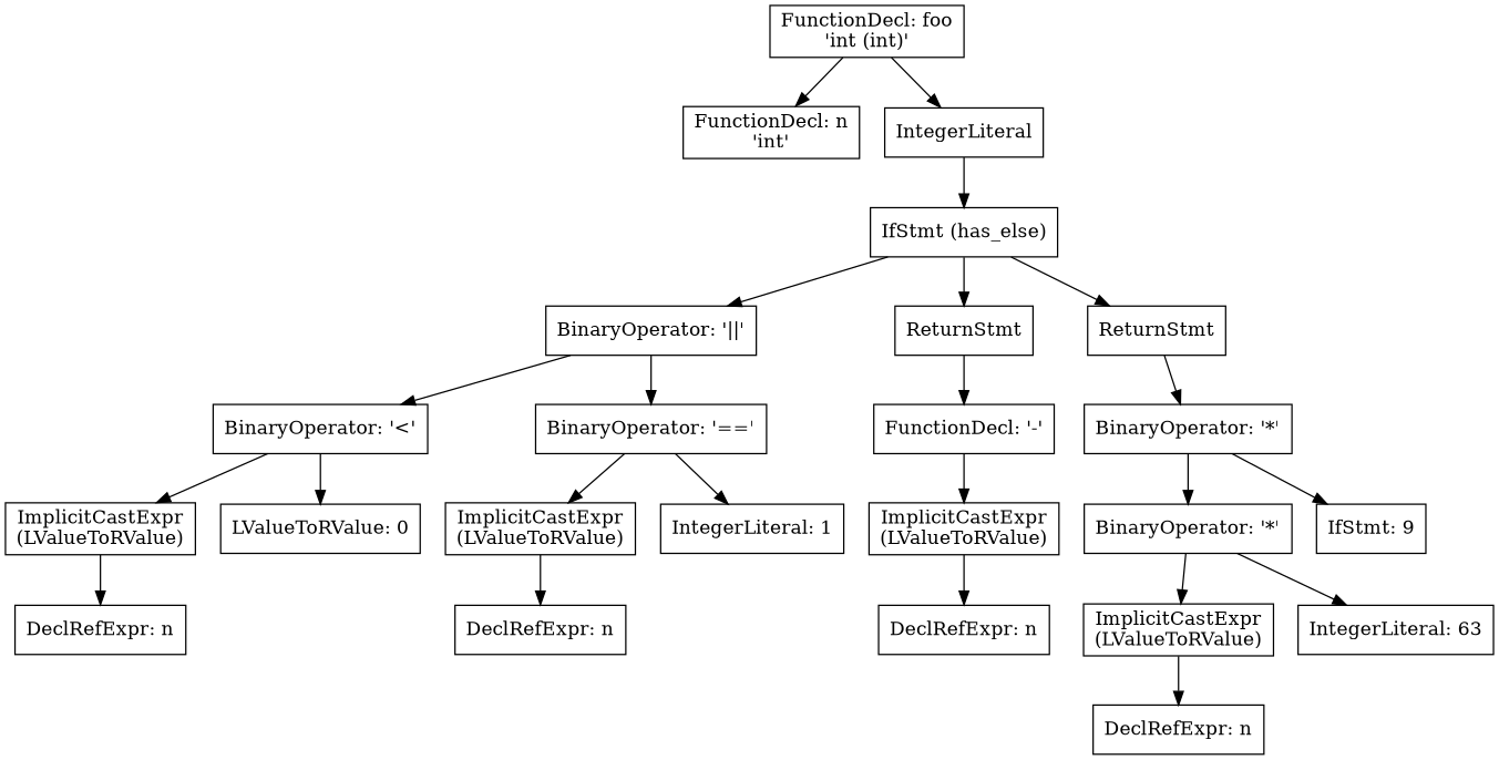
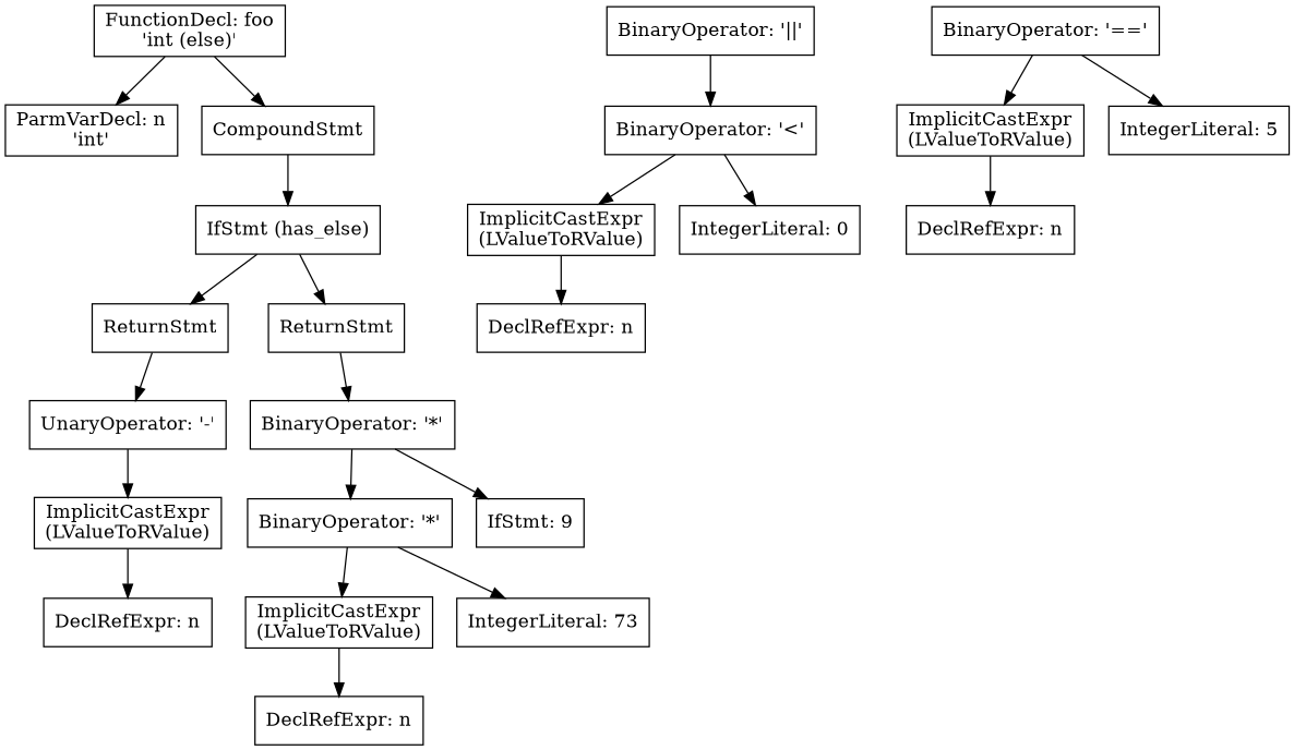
  digraph {
    node [shape=box]
-   n1 [label="FunctionDecl: foo\n'int (int)'"]
-   n2 [label="FunctionDecl: n\n'int'"]
-   n3 [label=IntegerLiteral]
+   n1 [label="FunctionDecl: foo\n'int (else)'"]
+   n2 [label="ParmVarDecl: n\n'int'"]
+   n3 [label=CompoundStmt]
    n4 [label="IfStmt (has_else)"]
    n5 [label="BinaryOperator: '||'"]
    n6 [label=ReturnStmt]
    n7 [label=ReturnStmt]
    n8 [label="BinaryOperator: '<'"]
    n9 [label="BinaryOperator: '=='"]
-   n10 [label="FunctionDecl: '-'"]
+   n10 [label="UnaryOperator: '-'"]
    n11 [label="BinaryOperator: '*'"]
    n12 [label="ImplicitCastExpr\n(LValueToRValue)"]
-   n13 [label="LValueToRValue: 0"]
+   n13 [label="IntegerLiteral: 0"]
    n14 [label="ImplicitCastExpr\n(LValueToRValue)"]
-   n15 [label="IntegerLiteral: 1"]
+   n15 [label="IntegerLiteral: 5"]
    n16 [label="DeclRefExpr: n"]
    n17 [label="DeclRefExpr: n"]
    n18 [label="ImplicitCastExpr\n(LValueToRValue)"]
    n19 [label="DeclRefExpr: n"]
    n20 [label="BinaryOperator: '*'"]
    n21 [label="IfStmt: 9"]
    n22 [label="ImplicitCastExpr\n(LValueToRValue)"]
-   n23 [label="IntegerLiteral: 63"]
+   n23 [label="IntegerLiteral: 73"]
    n24 [label="DeclRefExpr: n"]
    n1 -> n2
    n1 -> n3
    n3 -> n4
-   n4 -> n5
    n4 -> n6
    n4 -> n7
    n5 -> n8
-   n5 -> n9
    n6 -> n10
    n7 -> n11
    n8 -> n12
    n8 -> n13
    n9 -> n14
    n9 -> n15
    n10 -> n18
    n11 -> n20
    n11 -> n21
    n12 -> n16
    n14 -> n17
    n18 -> n19
    n20 -> n22
    n20 -> n23
    n22 -> n24
  }
